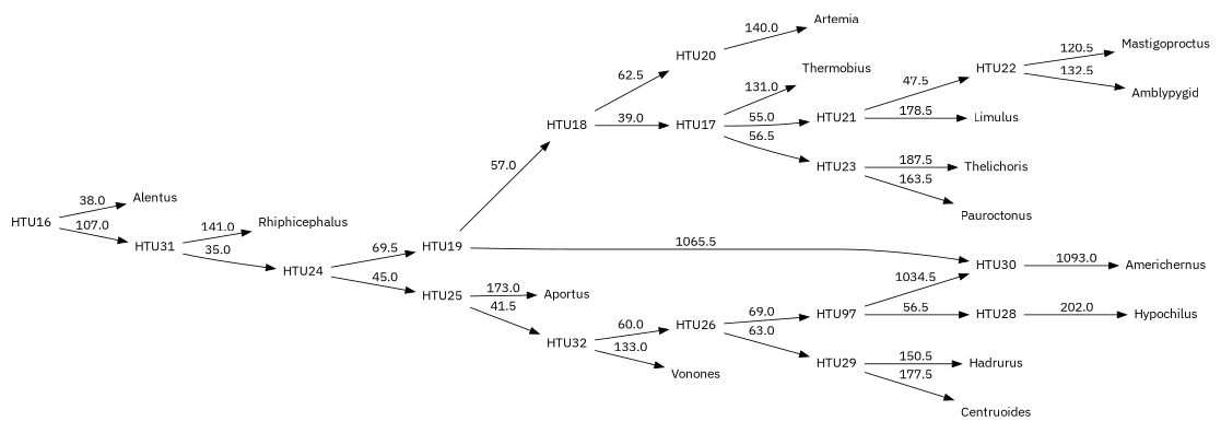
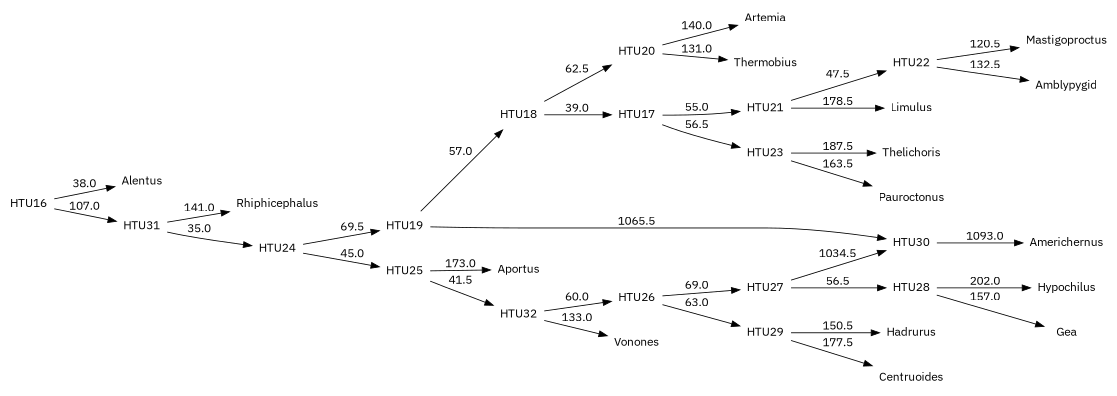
  digraph {
    fontname="IBM Plex Sans"
    rankdir=LR
    node [fontname="IBM Plex Sans" shape=none]
    edge [fontname="IBM Plex Sans"]
    n1 [label=Alentus]
    n2 [label=Amblypygid]
    n3 [label=Americhernus]
    n4 [label=Aportus]
    n5 [label=Artemia]
    n6 [label=Centruoides]
+   n7 [label=Gea]
    n8 [label=Hadrurus]
    n9 [label=Hypochilus]
    n10 [label=Limulus]
    n11 [label=Mastigoproctus]
    n12 [label=Pauroctonus]
    n13 [label=Rhiphicephalus]
    n14 [label=Thelichoris]
    n15 [label=Thermobius]
    n16 [label=Vonones]
    n17 [label=HTU16]
    n18 [label=HTU31]
    n19 [label=HTU24]
    n20 [label=HTU17]
    n21 [label=HTU21]
    n22 [label=HTU23]
    n23 [label=HTU22]
    n24 [label=HTU18]
    n25 [label=HTU20]
    n26 [label=HTU19]
    n27 [label=HTU30]
    n28 [label=HTU25]
    n29 [label=HTU32]
    n30 [label=HTU26]
-   n31 [label=HTU97]
+   n31 [label=HTU27]
    n32 [label=HTU29]
    n33 [label=HTU28]
    n17 -> n1 [label=38.0]
    n17 -> n18 [label=107.0]
    n18 -> n13 [label=141.0]
    n18 -> n19 [label=35.0]
    n19 -> n26 [label=69.5]
    n19 -> n28 [label=45.0]
    n20 -> n21 [label=55.0]
    n20 -> n22 [label=56.5]
    n21 -> n10 [label=178.5]
    n21 -> n23 [label=47.5]
    n22 -> n12 [label=163.5]
    n22 -> n14 [label=187.5]
    n23 -> n2 [label=132.5]
    n23 -> n11 [label=120.5]
    n24 -> n20 [label=39.0]
    n24 -> n25 [label=62.5]
    n25 -> n5 [label=140.0]
-   n20 -> n15 [label=131.0]
+   n25 -> n15 [label=131.0]
    n26 -> n24 [label=57.0]
    n26 -> n27 [label=1065.5]
    n27 -> n3 [label=1093.0]
    n28 -> n4 [label=173.0]
    n28 -> n29 [label=41.5]
    n29 -> n16 [label=133.0]
    n29 -> n30 [label=60.0]
    n30 -> n31 [label=69.0]
    n30 -> n32 [label=63.0]
    n31 -> n27 [label=1034.5]
    n31 -> n33 [label=56.5]
    n32 -> n6 [label=177.5]
    n32 -> n8 [label=150.5]
+   n33 -> n7 [label=157.0]
    n33 -> n9 [label=202.0]
  }
